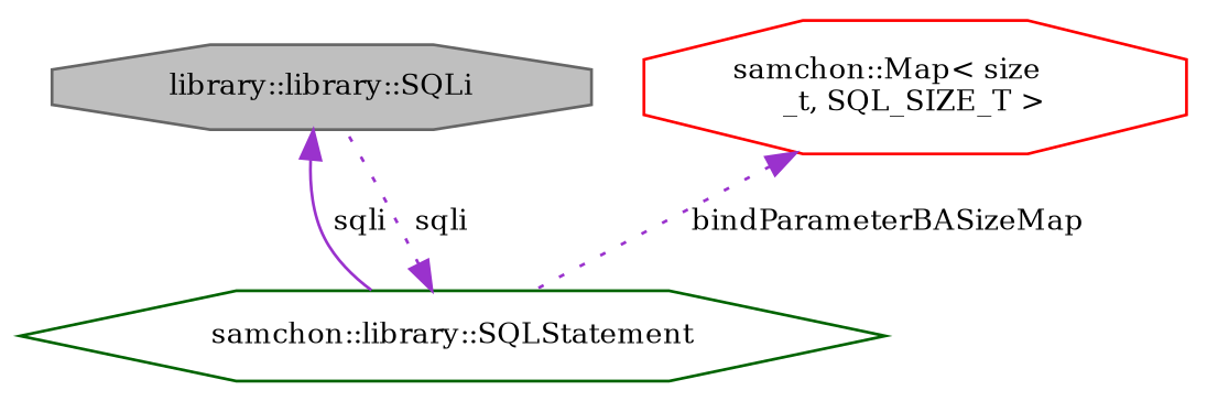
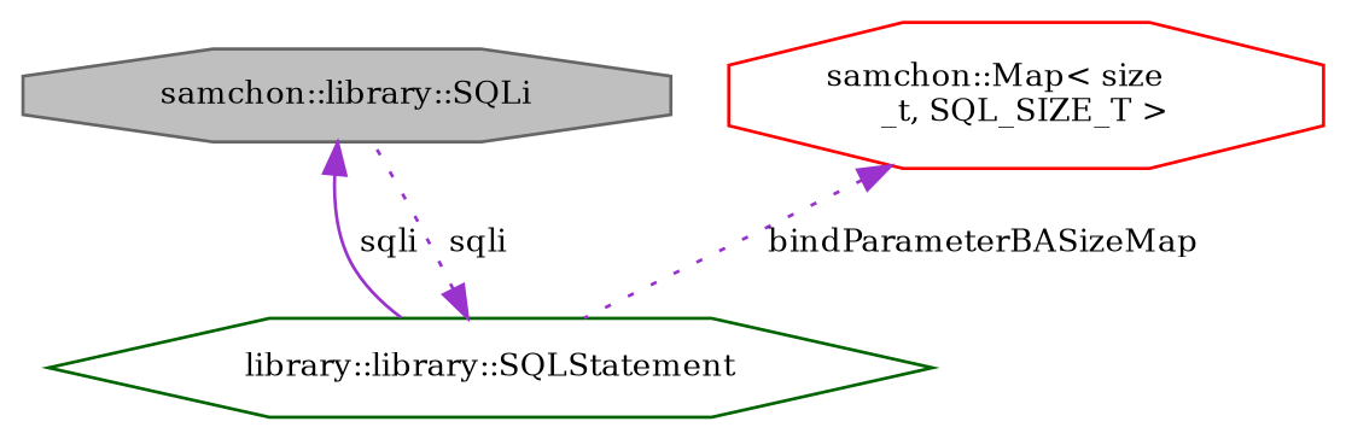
  digraph {
    fontname="DejaVu Serif"
    node [fillcolor=white fontname="DejaVu Serif" fontsize=10 shape=octagon style=filled]
    edge [color=darkorchid3 dir=back fontname="DejaVu Serif" fontsize=10 labelfontname=Helvetica labelfontsize=10 style=dotted]
-   n1 [color=gray40 fillcolor=grey75 fontcolor=black height=0.2 label="library::library::SQLi" width=0.4]
-   n2 [color=darkgreen height=0.2 label="samchon::library::SQLStatement" shape=hexagon width=0.4]
+   n1 [color=gray40 fillcolor=grey75 fontcolor=black height=0.2 label="samchon::library::SQLi" width=0.4]
+   n2 [color=darkgreen height=0.2 label="library::library::SQLStatement" shape=hexagon width=0.4]
    n3 [color=red height=0.2 label="samchon::Map\< size\l_t, SQL_SIZE_T \>" width=0.4]
    n1 -> n2 [label=" sqli" style=solid]
    n2 -> n1 [label=" sqli"]
    n3 -> n2 [label=" bindParameterBASizeMap"]
  }
